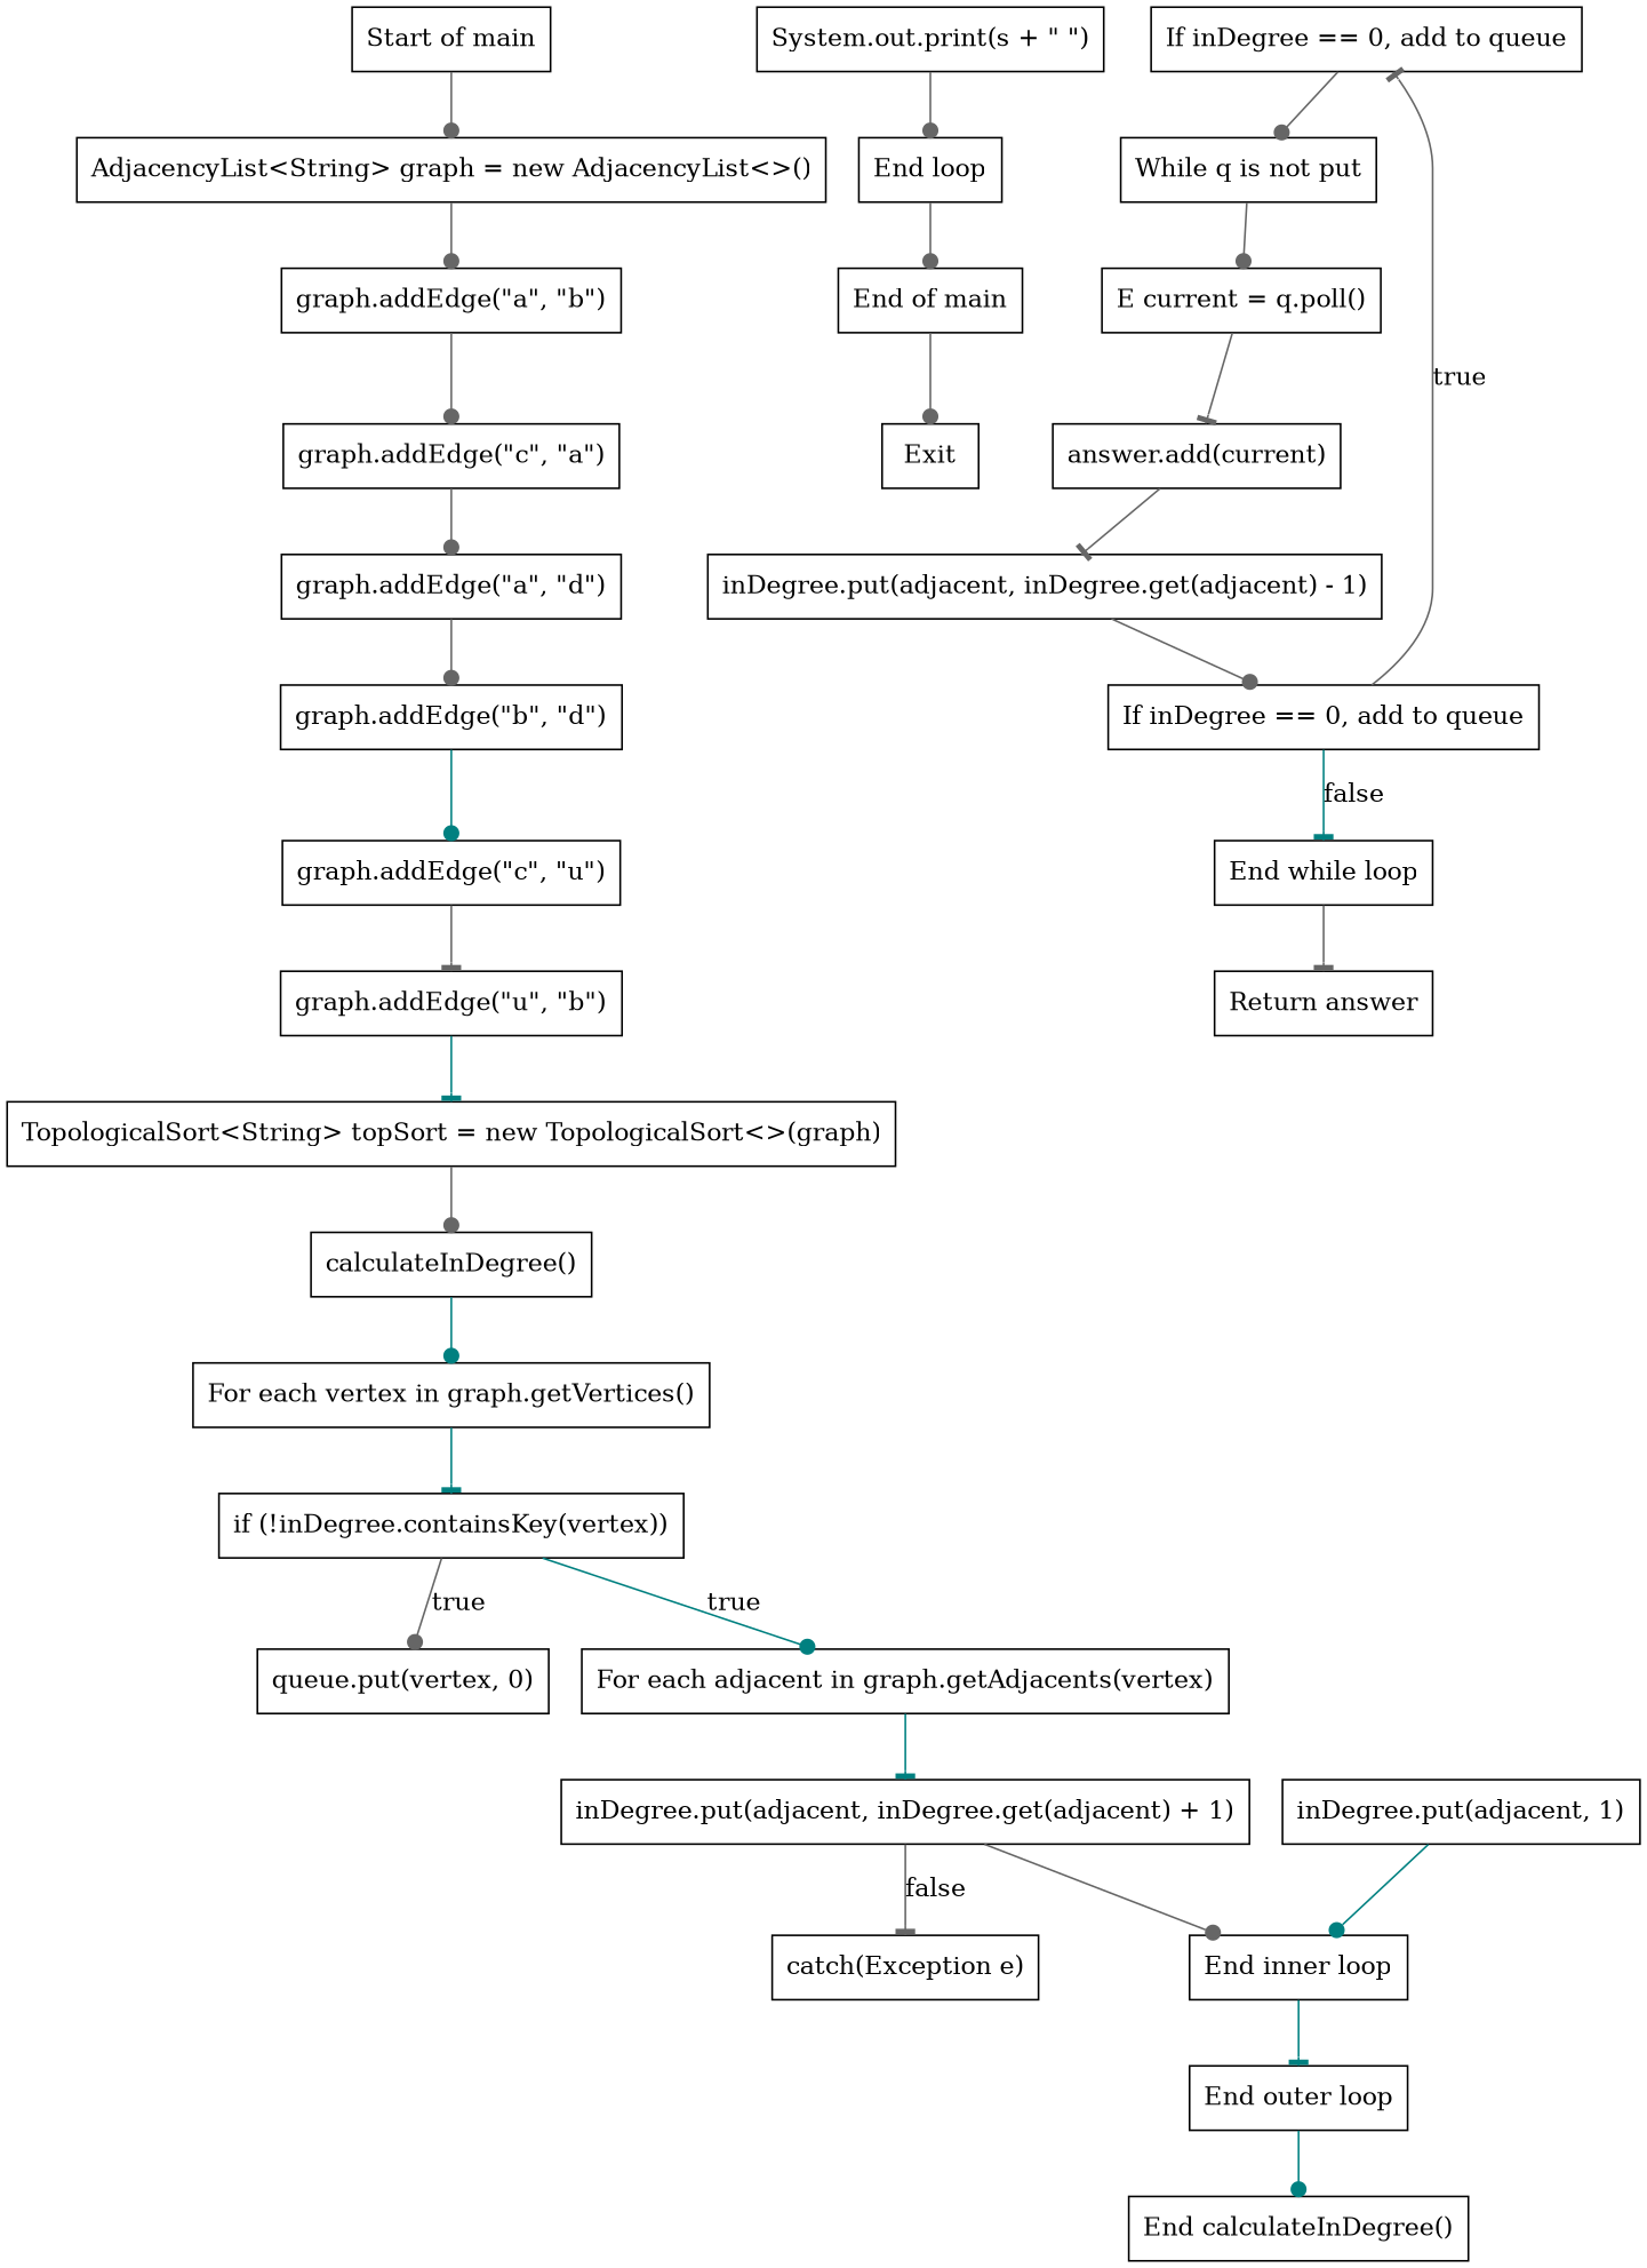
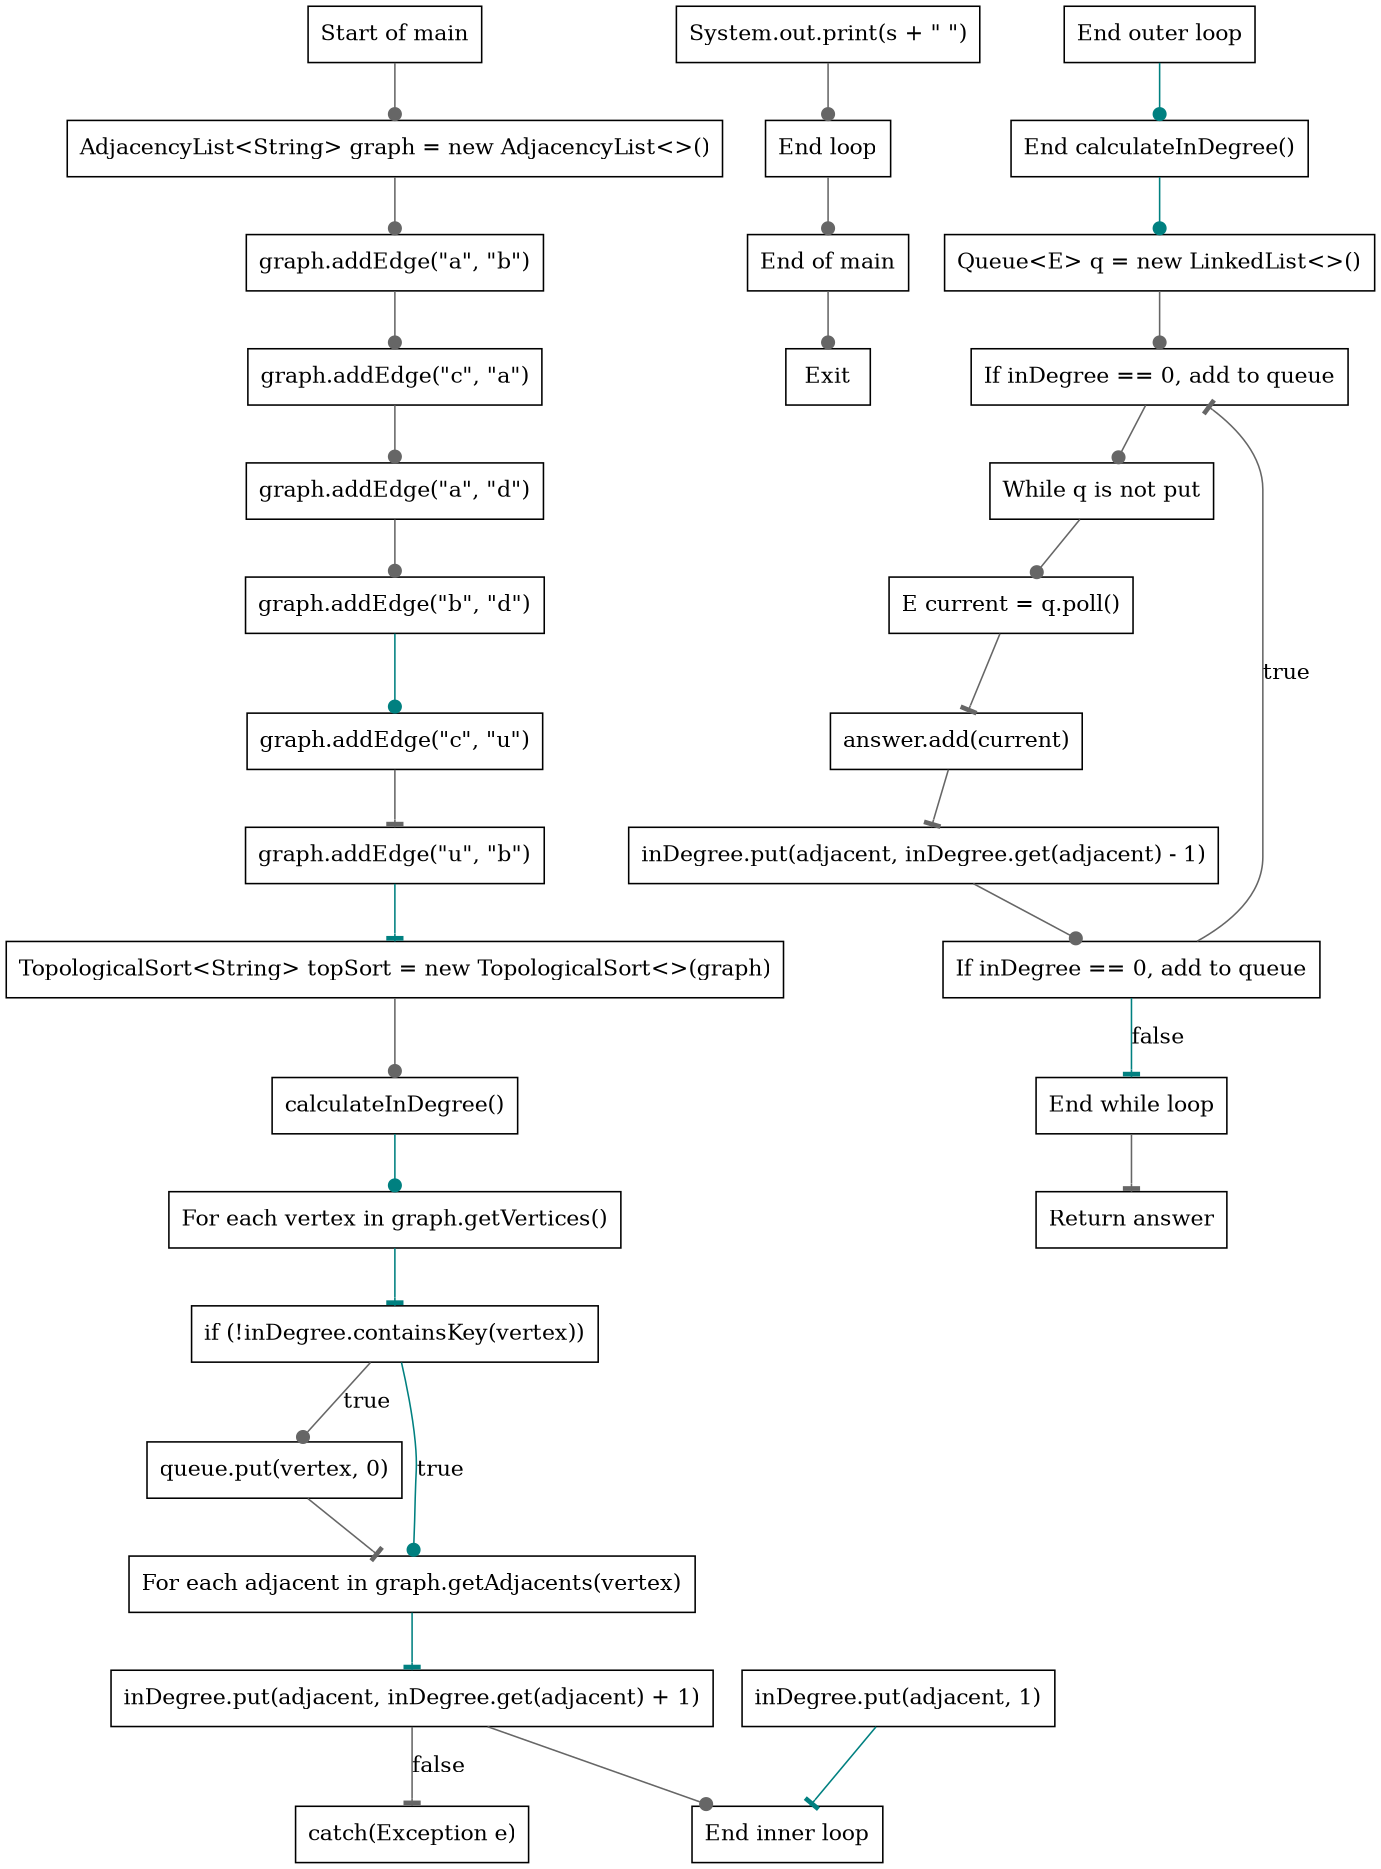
  digraph {
    node [shape=box]
    edge [arrowhead=dot color=gray40]
    n1 [label="Start of main"]
    n2 [label="AdjacencyList<String> graph = new AdjacencyList<>()"]
    n3 [label="graph.addEdge(\"a\", \"b\")"]
    n4 [label="End of main"]
    Exit
    n6 [label="graph.addEdge(\"c\", \"a\")"]
    n7 [label="graph.addEdge(\"a\", \"d\")"]
    n8 [label="graph.addEdge(\"b\", \"d\")"]
    n9 [label="graph.addEdge(\"c\", \"u\")"]
    n10 [label="graph.addEdge(\"u\", \"b\")"]
    n11 [label="TopologicalSort<String> topSort = new TopologicalSort<>(graph)"]
    n12 [label="calculateInDegree()"]
    n13 [label="For each vertex in graph.getVertices()"]
    n14 [label="System.out.print(s + \" \")"]
    n15 [label="End loop"]
    n16 [label="if (!inDegree.containsKey(vertex))"]
    n17 [label="queue.put(vertex, 0)"]
    n18 [label="For each adjacent in graph.getAdjacents(vertex)"]
    n19 [label="inDegree.put(adjacent, inDegree.get(adjacent) + 1)"]
    n20 [label="catch(Exception e)"]
    n21 [label="End inner loop"]
    n22 [label="End outer loop"]
    n23 [label="inDegree.put(adjacent, 1)"]
    n24 [label="End calculateInDegree()"]
+   n25 [label="Queue<E> q = new LinkedList<>()"]
    n26 [label="If inDegree == 0, add to queue"]
    n27 [label="While q is not put"]
    n28 [label="E current = q.poll()"]
    n29 [label="answer.add(current)"]
    n30 [label="inDegree.put(adjacent, inDegree.get(adjacent) - 1)"]
    n31 [label="If inDegree == 0, add to queue"]
    n32 [label="End while loop"]
    n33 [label="Return answer"]
    n1 -> n2
    n2 -> n3
    n3 -> n6
    n4 -> Exit
    n6 -> n7
    n7 -> n8
    n8 -> n9 [color=teal]
    n9 -> n10 [arrowhead=tee]
    n10 -> n11 [arrowhead=tee color=teal]
    n11 -> n12
    n12 -> n13 [color=teal]
    n13 -> n16 [arrowhead=tee color=teal]
    n14 -> n15
    n15 -> n4
    n16 -> n17 [label=true]
    n16 -> n18 [color=teal label=true]
+   n17 -> n18 [arrowhead=tee]
    n18 -> n19 [arrowhead=tee color=teal]
    n19 -> n20 [arrowhead=tee label=false]
    n19 -> n21
-   n21 -> n22 [arrowhead=tee color=teal]
    n22 -> n24 [color=teal]
-   n23 -> n21 [color=teal]
+   n23 -> n21 [arrowhead=tee color=teal]
+   n24 -> n25 [color=teal]
+   n25 -> n26
    n26 -> n27
    n27 -> n28
    n28 -> n29 [arrowhead=tee]
    n29 -> n30 [arrowhead=tee]
    n30 -> n31
    n31 -> n26 [arrowhead=tee label=true]
    n31 -> n32 [arrowhead=tee color=teal label=false]
    n32 -> n33 [arrowhead=tee]
  }
